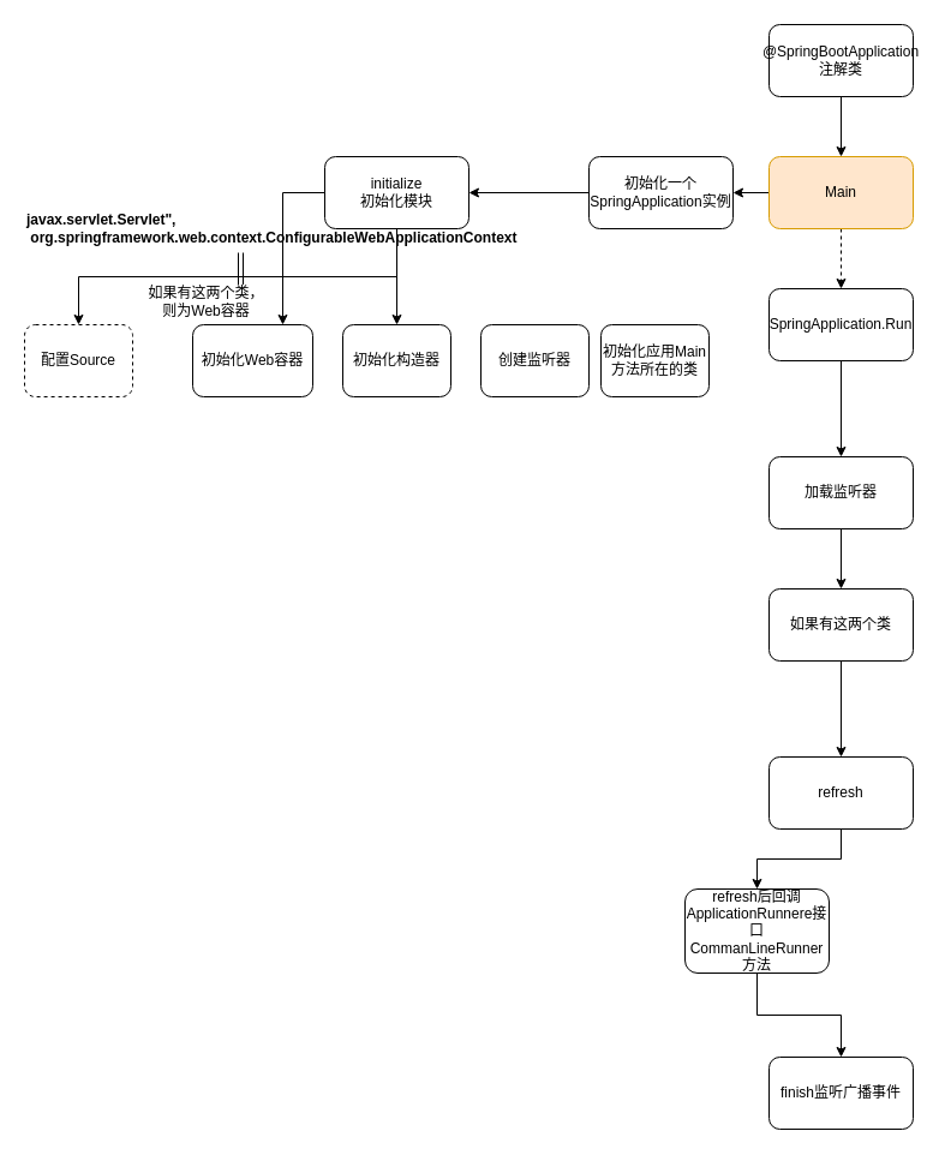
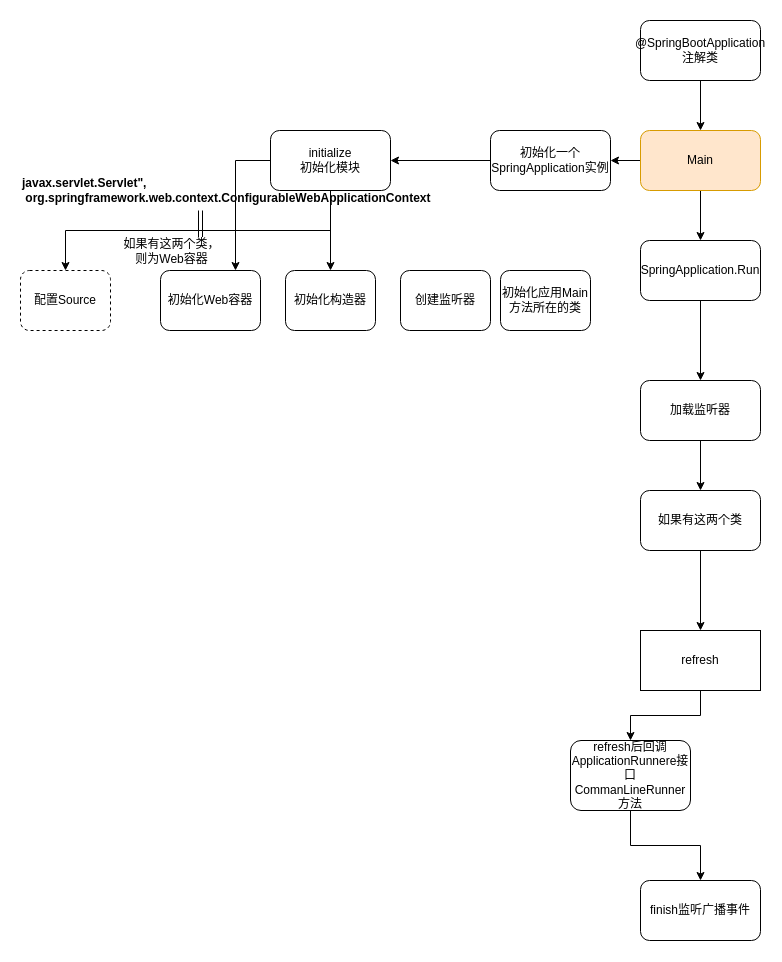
  <mxCell id="0" />
  <mxCell id="1" parent="0" />
- <mxCell id="2" value="" style="edgeStyle=orthogonalEdgeStyle;rounded=0;orthogonalLoop=1;jettySize=auto;html=1;dashed=1;" edge="1" parent="1" source="4" target="6"><mxGeometry relative="1" as="geometry" /></mxCell>
+ <mxCell id="2" value="" style="edgeStyle=orthogonalEdgeStyle;rounded=0;orthogonalLoop=1;jettySize=auto;html=1;" edge="1" parent="1" source="4" target="6"><mxGeometry relative="1" as="geometry" /></mxCell>
  <mxCell id="3" value="" style="edgeStyle=orthogonalEdgeStyle;rounded=0;orthogonalLoop=1;jettySize=auto;html=1;" edge="1" parent="1" source="4" target="10"><mxGeometry relative="1" as="geometry" /></mxCell>
  <mxCell id="4" value="Main" style="rounded=1;whiteSpace=wrap;html=1;fillColor=#ffe6cc;strokeColor=#d79b00;" vertex="1" parent="1"><mxGeometry x="640" y="130" width="120" height="60" as="geometry" /></mxCell>
  <mxCell id="5" value="" style="edgeStyle=orthogonalEdgeStyle;rounded=0;orthogonalLoop=1;jettySize=auto;html=1;" edge="1" parent="1" source="6" target="8"><mxGeometry relative="1" as="geometry" /></mxCell>
  <mxCell id="6" value="&lt;span style=&quot;white-space: normal&quot;&gt;SpringApplication.Run&lt;/span&gt;" style="rounded=1;whiteSpace=wrap;html=1;" vertex="1" parent="1"><mxGeometry x="640" y="240" width="120" height="60" as="geometry" /></mxCell>
  <mxCell id="7" value="" style="edgeStyle=orthogonalEdgeStyle;rounded=0;orthogonalLoop=1;jettySize=auto;html=1;" edge="1" parent="1" source="8" target="17"><mxGeometry relative="1" as="geometry" /></mxCell>
  <mxCell id="8" value="加载监听器" style="rounded=1;whiteSpace=wrap;html=1;" vertex="1" parent="1"><mxGeometry x="640" y="380" width="120" height="60" as="geometry" /></mxCell>
  <mxCell id="9" value="" style="edgeStyle=orthogonalEdgeStyle;rounded=0;orthogonalLoop=1;jettySize=auto;html=1;" edge="1" parent="1" source="10" target="14"><mxGeometry relative="1" as="geometry" /></mxCell>
  <mxCell id="10" value="初始化一个SpringApplication实例" style="rounded=1;whiteSpace=wrap;html=1;" vertex="1" parent="1"><mxGeometry x="490" y="130" width="120" height="60" as="geometry" /></mxCell>
  <mxCell id="11" style="edgeStyle=orthogonalEdgeStyle;rounded=0;orthogonalLoop=1;jettySize=auto;html=1;entryX=0.5;entryY=0;entryDx=0;entryDy=0;" edge="1" parent="1" source="14" target="25"><mxGeometry relative="1" as="geometry"><Array as="points"><mxPoint x="330" y="230" /><mxPoint x="65" y="230" /></Array></mxGeometry></mxCell>
  <mxCell id="12" style="edgeStyle=orthogonalEdgeStyle;rounded=0;orthogonalLoop=1;jettySize=auto;html=1;entryX=0.75;entryY=0;entryDx=0;entryDy=0;" edge="1" parent="1" source="14" target="28"><mxGeometry relative="1" as="geometry" /></mxCell>
  <mxCell id="13" style="rounded=0;orthogonalLoop=1;jettySize=auto;html=1;entryX=0.5;entryY=0;entryDx=0;entryDy=0;" edge="1" parent="1" source="14" target="29"><mxGeometry relative="1" as="geometry" /></mxCell>
  <mxCell id="14" value="initialize&lt;br&gt;初始化模块" style="rounded=1;whiteSpace=wrap;html=1;" vertex="1" parent="1"><mxGeometry x="270" y="130" width="120" height="60" as="geometry" /></mxCell>
  <mxCell id="15" value="&lt;div&gt;javax.servlet.Servlet&quot;,&lt;/div&gt;&lt;div&gt;&amp;nbsp;org.springframework.web.context.ConfigurableWebApplicationContext&lt;/div&gt;" style="text;html=1;strokeColor=none;fillColor=none;align=left;verticalAlign=middle;whiteSpace=wrap;rounded=0;fontStyle=1" vertex="1" parent="1"><mxGeometry x="20" y="180" width="210" height="20" as="geometry" /></mxCell>
  <mxCell id="16" value="" style="edgeStyle=orthogonalEdgeStyle;rounded=0;orthogonalLoop=1;jettySize=auto;html=1;" edge="1" parent="1" source="17" target="19"><mxGeometry relative="1" as="geometry" /></mxCell>
  <mxCell id="17" value="如果有这两个类" style="rounded=1;whiteSpace=wrap;html=1;" vertex="1" parent="1"><mxGeometry x="640" y="490" width="120" height="60" as="geometry" /></mxCell>
  <mxCell id="18" value="" style="edgeStyle=orthogonalEdgeStyle;rounded=0;orthogonalLoop=1;jettySize=auto;html=1;" edge="1" parent="1" source="19" target="23"><mxGeometry relative="1" as="geometry" /></mxCell>
- <mxCell id="19" value="refresh" style="rounded=1;whiteSpace=wrap;html=1;" vertex="1" parent="1"><mxGeometry x="640" y="630" width="120" height="60" as="geometry" /></mxCell>
+ <mxCell id="19" value="refresh" style="whiteSpace=wrap;html=1;rounded=0;" vertex="1" parent="1"><mxGeometry x="640" y="630" width="120" height="60" as="geometry" /></mxCell>
  <mxCell id="20" value="" style="edgeStyle=orthogonalEdgeStyle;rounded=0;orthogonalLoop=1;jettySize=auto;html=1;" edge="1" parent="1" source="21" target="4"><mxGeometry relative="1" as="geometry" /></mxCell>
  <mxCell id="21" value="&lt;span style=&quot;white-space: normal&quot;&gt;@SpringBootApplication注解类&lt;/span&gt;" style="rounded=1;whiteSpace=wrap;html=1;" vertex="1" parent="1"><mxGeometry x="640" y="20" width="120" height="60" as="geometry" /></mxCell>
  <mxCell id="22" value="" style="edgeStyle=orthogonalEdgeStyle;rounded=0;orthogonalLoop=1;jettySize=auto;html=1;" edge="1" parent="1" source="23" target="24"><mxGeometry relative="1" as="geometry" /></mxCell>
  <mxCell id="23" value="refresh后回调ApplicationRunnere接口CommanLineRunner方法" style="rounded=1;whiteSpace=wrap;html=1;" vertex="1" parent="1"><mxGeometry x="570" y="740" width="120" height="70" as="geometry" /></mxCell>
  <mxCell id="24" value="finish监听广播事件" style="rounded=1;whiteSpace=wrap;html=1;" vertex="1" parent="1"><mxGeometry x="640" y="880" width="120" height="60" as="geometry" /></mxCell>
  <mxCell id="25" value="配置Source" style="rounded=1;whiteSpace=wrap;html=1;dashed=1;" vertex="1" parent="1"><mxGeometry x="20" y="270" width="90" height="60" as="geometry" /></mxCell>
  <mxCell id="26" style="shape=link;rounded=0;orthogonalLoop=1;jettySize=auto;html=1;elbow=vertical;" edge="1" parent="1"><mxGeometry relative="1" as="geometry"><mxPoint x="200" y="210" as="targetPoint" /><mxPoint x="200" y="260" as="sourcePoint" /></mxGeometry></mxCell>
  <mxCell id="27" value="如果有这两个类，&lt;br&gt;则为Web容器" style="text;html=1;align=center;verticalAlign=middle;resizable=0;points=[];labelBackgroundColor=#ffffff;" vertex="1" connectable="0" parent="26"><mxGeometry x="-0.075" y="2" relative="1" as="geometry"><mxPoint x="-28.0" y="13" as="offset" /></mxGeometry></mxCell>
  <mxCell id="28" value="初始化Web容器" style="rounded=1;whiteSpace=wrap;html=1;" vertex="1" parent="1"><mxGeometry x="160" y="270" width="100" height="60" as="geometry" /></mxCell>
  <mxCell id="29" value="初始化构造器" style="rounded=1;whiteSpace=wrap;html=1;" vertex="1" parent="1"><mxGeometry x="285" y="270" width="90" height="60" as="geometry" /></mxCell>
  <mxCell id="30" value="创建监听器" style="rounded=1;whiteSpace=wrap;html=1;" vertex="1" parent="1"><mxGeometry x="400" y="270" width="90" height="60" as="geometry" /></mxCell>
  <mxCell id="31" value="初始化应用Main方法所在的类" style="rounded=1;whiteSpace=wrap;html=1;" vertex="1" parent="1"><mxGeometry x="500" y="270" width="90" height="60" as="geometry" /></mxCell>
